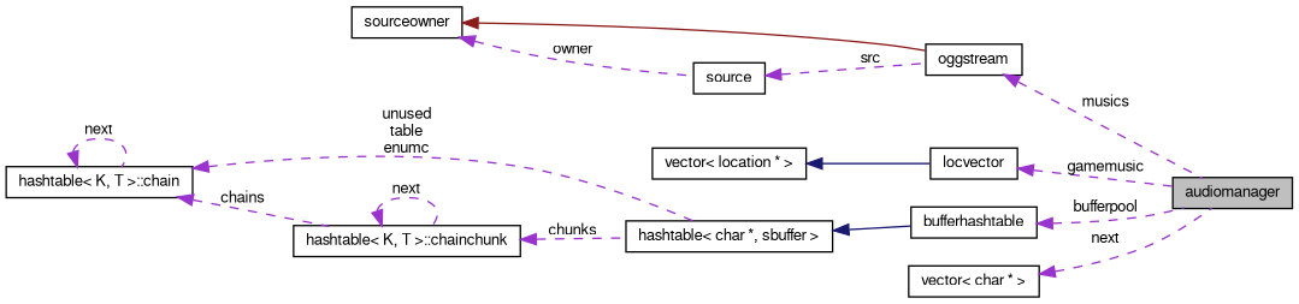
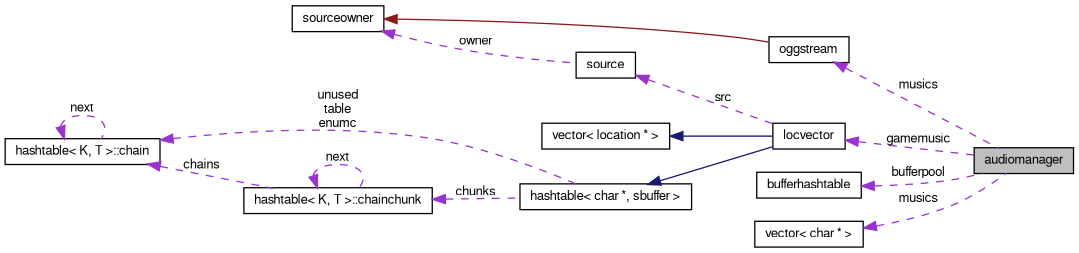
  digraph {
    rankdir=LR
    node [color=black fillcolor=white fontname=FreeSans fontsize=10 shape=record style=filled]
    edge [color=darkorchid3 dir=back fontname=FreeSans fontsize=10 labelfontname=FreeSans labelfontsize=10 style=dashed]
    n1 [fillcolor=grey75 fontcolor=black height=0.2 label=audiomanager width=0.4]
    n2 [height=0.2 label=oggstream width=0.4]
    n3 [height=0.2 label=sourceowner width=0.4]
    n4 [height=0.2 label=source width=0.4]
    n5 [height=0.2 label=bufferhashtable width=0.4]
    n6 [height=0.2 label="hashtable\< char *, sbuffer \>" width=0.4]
    n7 [height=0.2 label="hashtable\< K, T \>::chain" width=0.4]
    n8 [height=0.2 label="hashtable\< K, T \>::chainchunk" width=0.4]
    n9 [height=0.2 label=locvector width=0.4]
    n10 [height=0.2 label="vector\< location * \>" width=0.4]
    n11 [height=0.2 label="vector\< char * \>" width=0.4]
    n2 -> n1 [label=musics]
    n3 -> n2 [color=firebrick4 style=solid]
    n3 -> n4 [label=owner]
-   n4 -> n2 [label=src]
+   n4 -> n9 [label=src]
    n5 -> n1 [label=bufferpool]
-   n6 -> n5 [color=midnightblue style=solid]
+   n6 -> n9 [color=midnightblue style=solid]
    n7 -> n6 [label="unused\ntable\nenumc"]
    n7 -> n7 [label=next]
    n7 -> n8 [label=chains]
    n8 -> n6 [label=chunks]
    n8 -> n8 [label=next]
    n9 -> n1 [label=gamemusic]
    n10 -> n9 [color=midnightblue style=solid]
-   n11 -> n1 [label=next]
+   n11 -> n1 [label=musics]
  }
